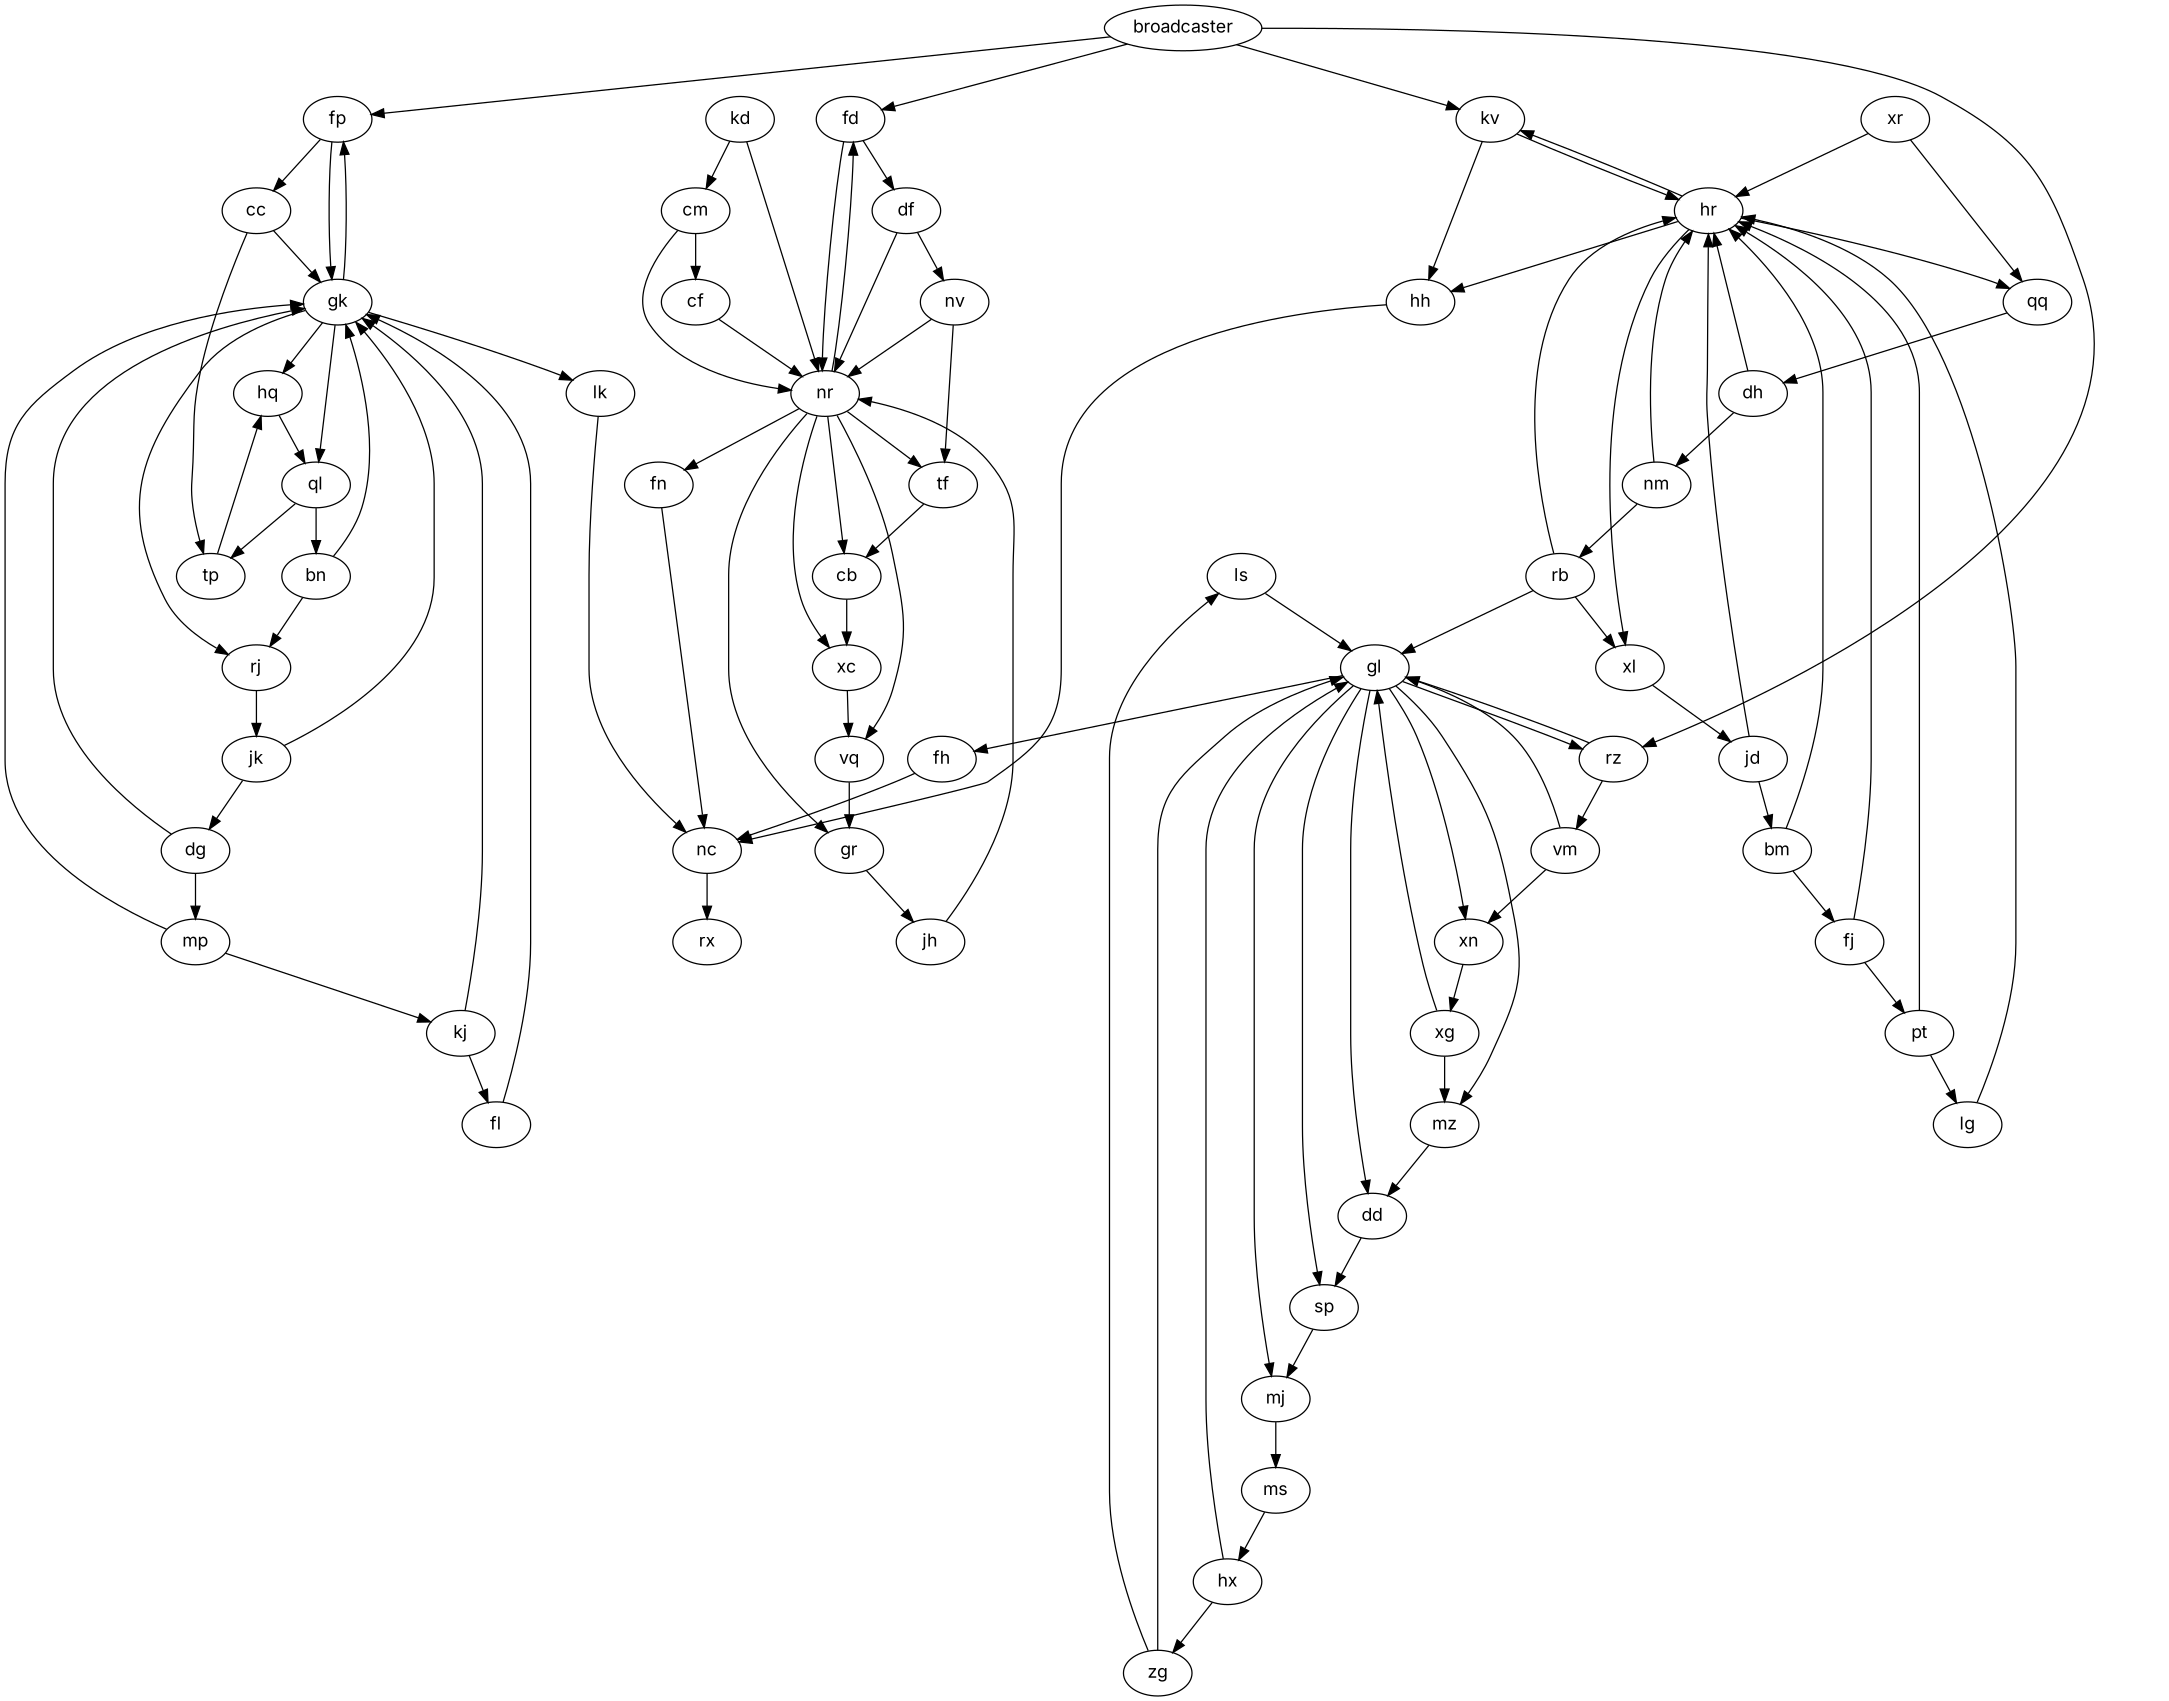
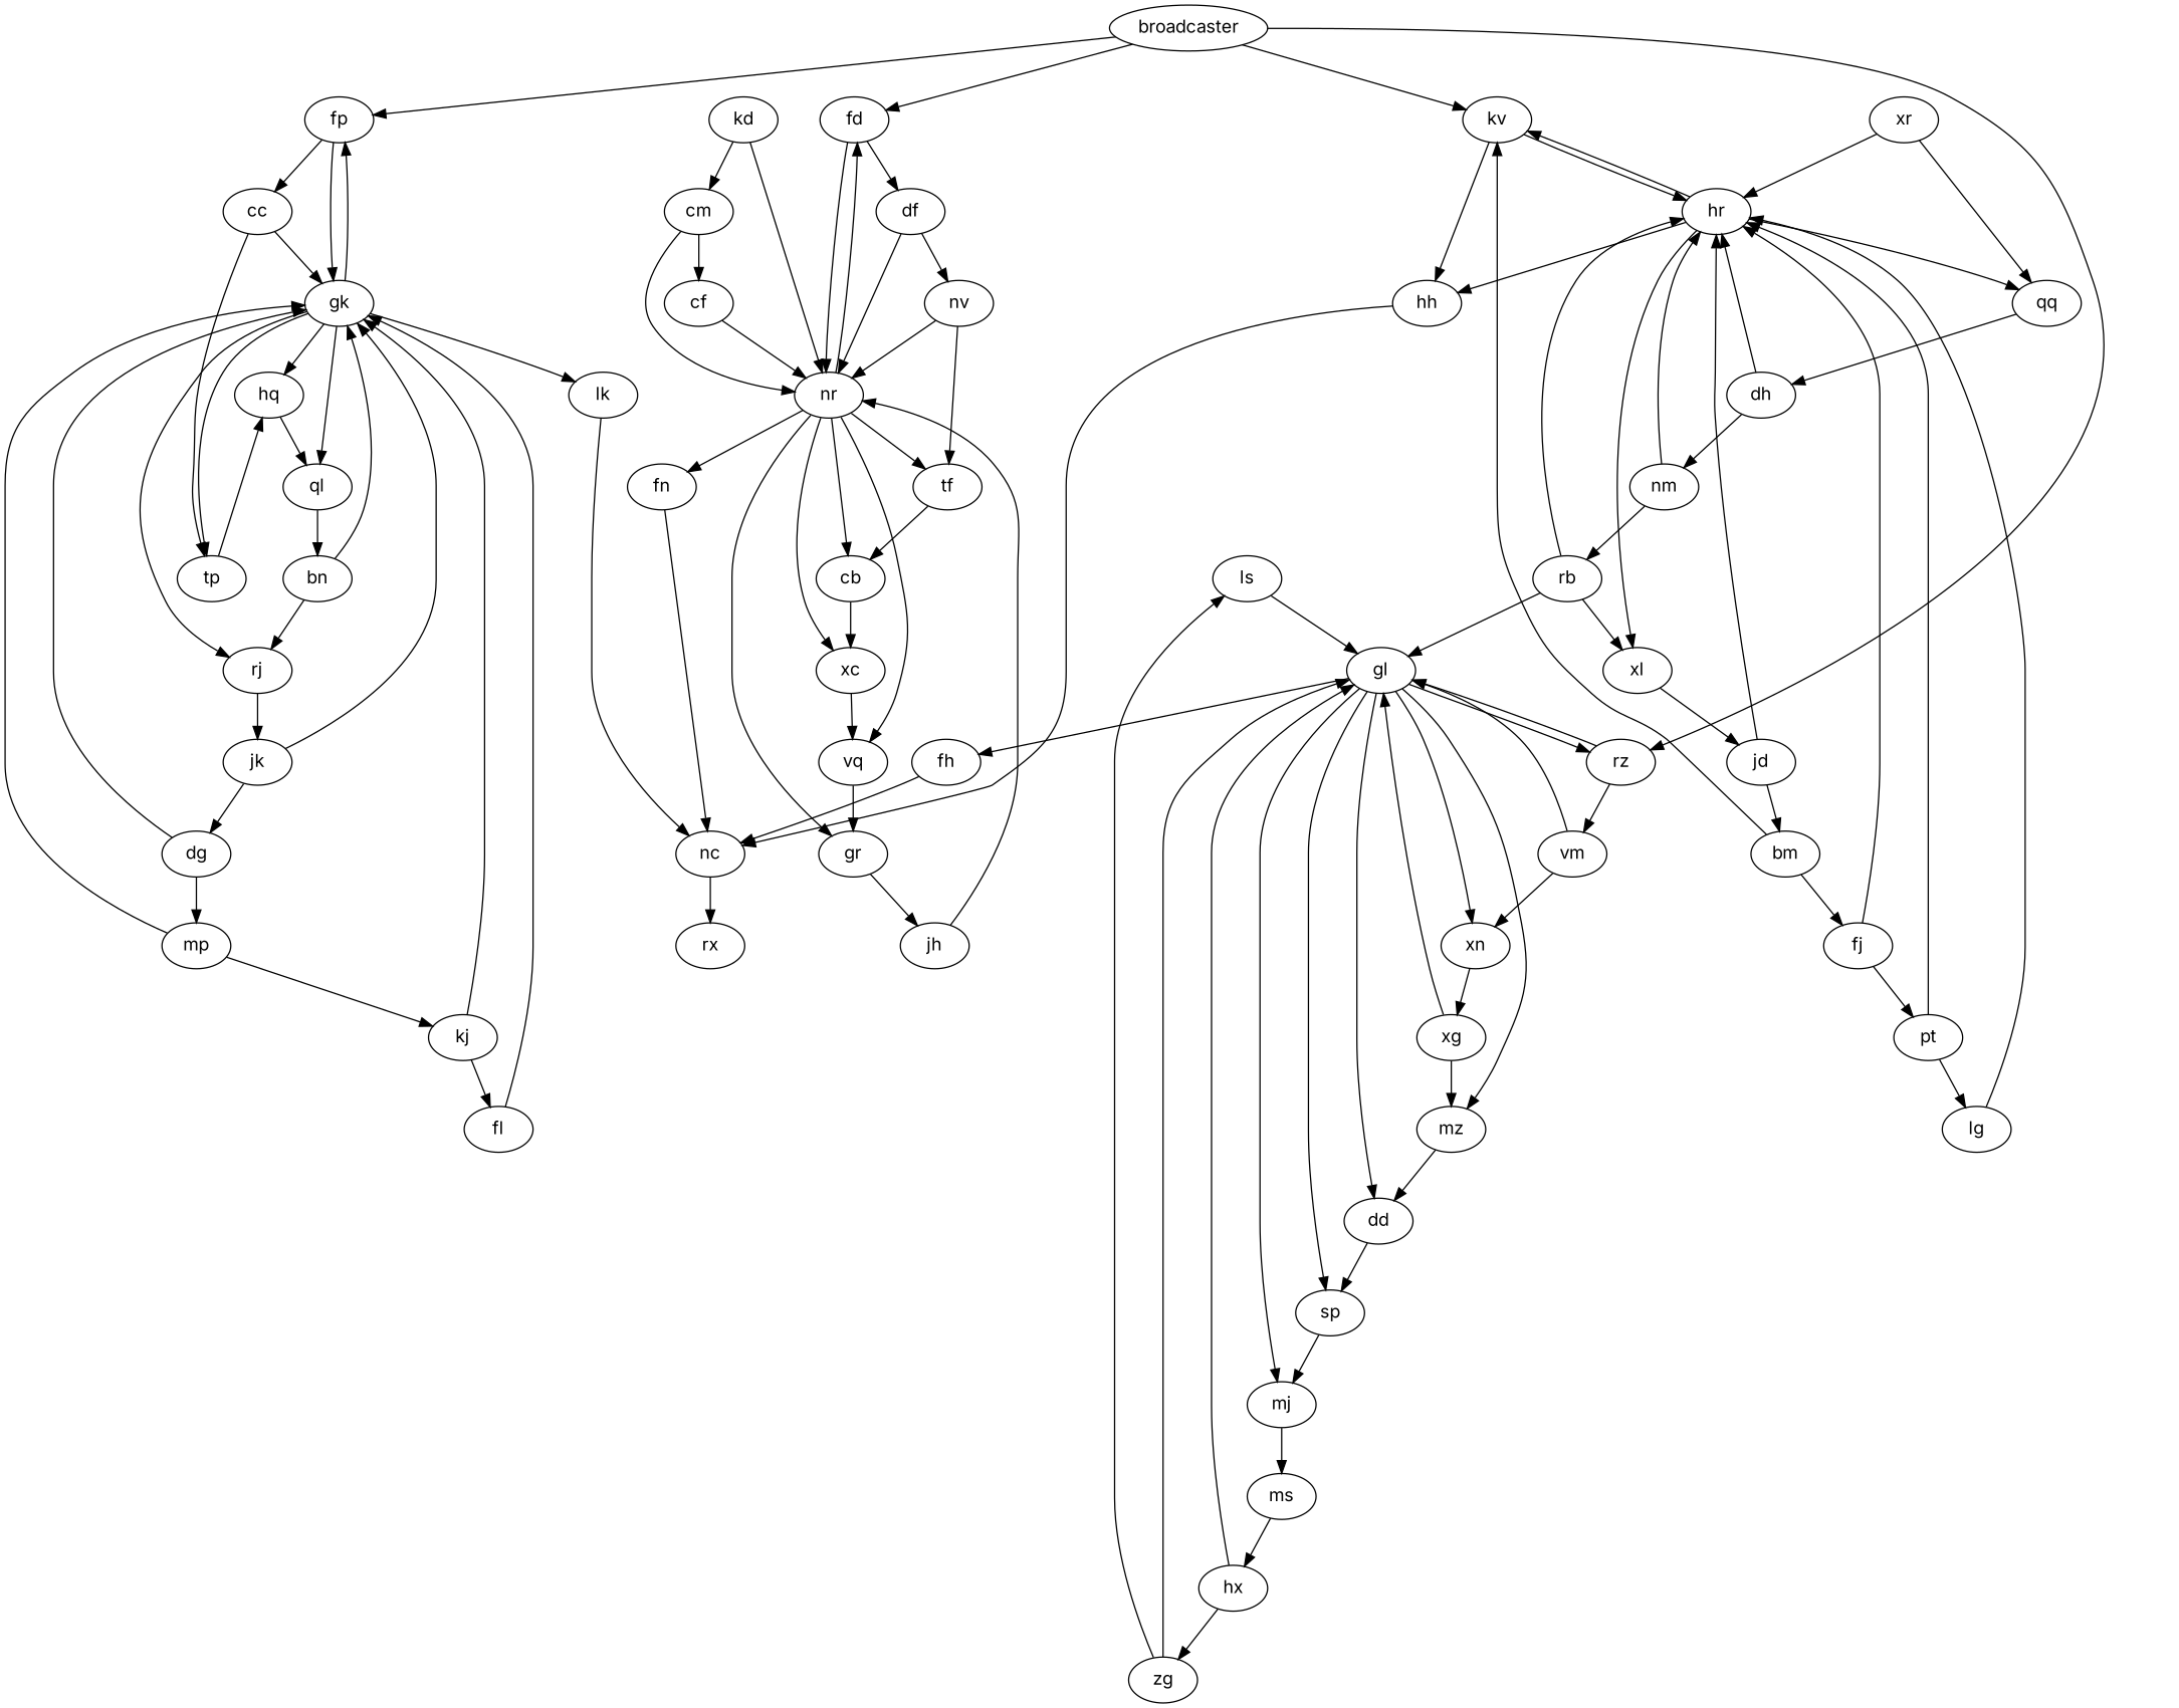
  digraph {
    fontname=Inter
    node [fontname=Inter]
    edge [fontname=Inter]
    ls
    gl
    rz
    mz
    sp
    mj
    xn
    dd
    fh
    vm
    ms
    xg
    nc
    broadcaster
    fp
    kv
    fd
    cc
    gk
    hr
    hh
    nr
    df
    tp
    ql
    rj
    lk
    hq
    xl
    qq
    xr
    xc
    vq
    gr
    tf
    cb
    fn
    nv
    bn
    jk
    bm
    fj
    pt
    jd
    dh
    lg
    rx
    dg
    mp
    kj
    fl
    zg
    hx
    jh
    nm
    rb
    kd
    cm
    cf
    ls -> gl
    gl -> rz
    gl -> mz
    gl -> sp
    gl -> mj
    gl -> xn
    gl -> dd
    gl -> fh
    rz -> gl
    rz -> vm
    mz -> dd
    sp -> mj
    mj -> ms
    xn -> xg
    dd -> sp
    fh -> nc
    vm -> gl
    vm -> xn
    ms -> hx
    xg -> gl
    xg -> mz
    nc -> rx
    broadcaster -> rz
    broadcaster -> fp
    broadcaster -> kv
    broadcaster -> fd
    fp -> cc
    fp -> gk
    kv -> hr
    kv -> hh
    fd -> nr
    fd -> df
    cc -> gk
    cc -> tp
    gk -> fp
-   ql -> tp
+   gk -> tp
    gk -> ql
    gk -> rj
    gk -> lk
    gk -> hq
    hr -> kv
    hr -> hh
    hr -> xl
    hr -> qq
    hh -> nc
    nr -> fd
    nr -> xc
    nr -> vq
    nr -> gr
    nr -> tf
    nr -> cb
    nr -> fn
    df -> nr
    df -> nv
    tp -> hq
    ql -> bn
    rj -> jk
    lk -> nc
    hq -> ql
    xl -> jd
    qq -> dh
    xr -> hr
    xr -> qq
    xc -> vq
    vq -> gr
    gr -> jh
    tf -> cb
    cb -> xc
    fn -> nc
    nv -> nr
    nv -> tf
    bn -> gk
    bn -> rj
    jk -> gk
    jk -> dg
-   bm -> hr
+   bm -> kv
    bm -> fj
    fj -> hr
    fj -> pt
    pt -> hr
    pt -> lg
    jd -> hr
    jd -> bm
    dh -> hr
    dh -> nm
    lg -> hr
    dg -> gk
    dg -> mp
    mp -> gk
    mp -> kj
    kj -> gk
    kj -> fl
    fl -> gk
    zg -> ls
    zg -> gl
    hx -> gl
    hx -> zg
    jh -> nr
    nm -> hr
    nm -> rb
    rb -> gl
    rb -> hr
    rb -> xl
    kd -> nr
    kd -> cm
    cm -> nr
    cm -> cf
    cf -> nr
  }
